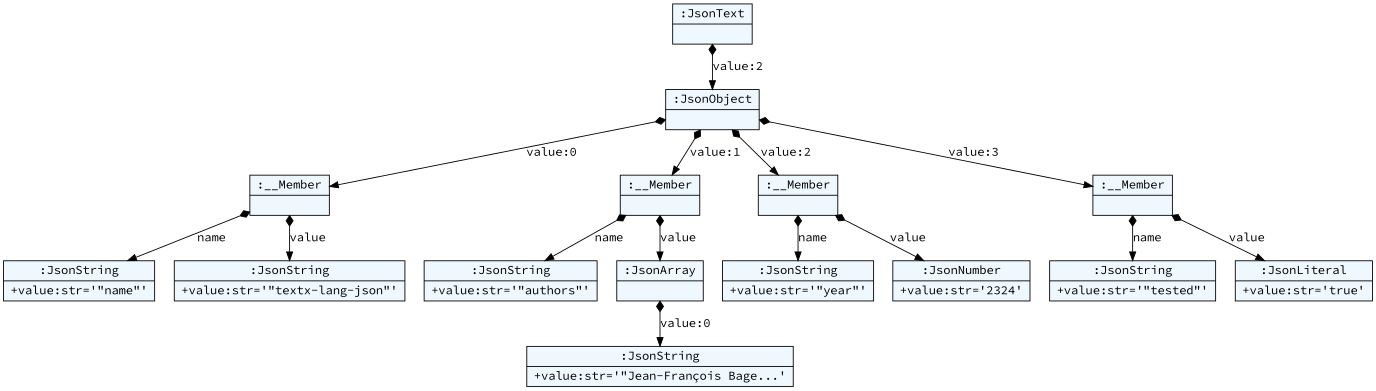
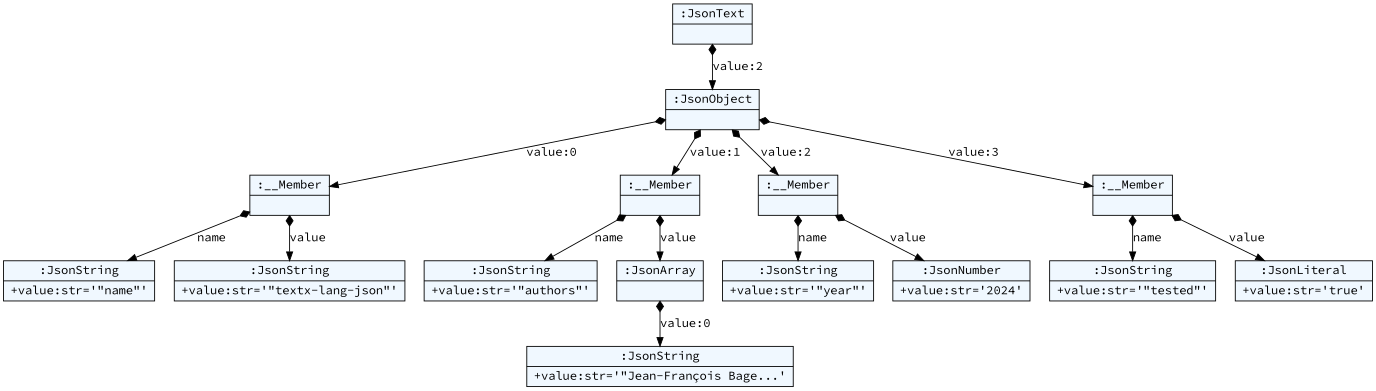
  digraph {
    fontname="Source Code Pro"
    fontsize=8
    nodesep=0.3
    node [fillcolor=aliceblue fontname="Source Code Pro" shape=record style=filled]
    edge [arrowtail=diamond dir=both fontname="Source Code Pro"]
    n1 [label="{:JsonText|}"]
    n2 [label="{:JsonObject|}"]
    n3 [label="{:__Member|}"]
    n4 [label="{:__Member|}"]
    n5 [label="{:__Member|}"]
    n6 [label="{:__Member|}"]
    n7 [label="{:JsonString|+value:str='\"name\"'\l}"]
    n8 [label="{:JsonString|+value:str='\"textx-lang-json\"'\l}"]
    n9 [label="{:JsonString|+value:str='\"authors\"'\l}"]
    n10 [label="{:JsonArray|}"]
    n11 [label="{:JsonString|+value:str='\"year\"'\l}"]
-   n12 [label="{:JsonNumber|+value:str='2324'\l}"]
+   n12 [label="{:JsonNumber|+value:str='2024'\l}"]
    n13 [label="{:JsonString|+value:str='\"tested\"'\l}"]
    n14 [label="{:JsonLiteral|+value:str='true'\l}"]
    n15 [label="{:JsonString|+value:str='\"Jean-François Bage...'\l}"]
    n1 -> n2 [label="value:2"]
    n2 -> n3 [label="value:0"]
    n2 -> n4 [label="value:1"]
    n2 -> n5 [label="value:2"]
    n2 -> n6 [label="value:3"]
    n3 -> n7 [label=name]
    n3 -> n8 [label=value]
    n4 -> n9 [label=name]
    n4 -> n10 [label=value]
    n5 -> n11 [label=name]
    n5 -> n12 [label=value]
    n6 -> n13 [label=name]
    n6 -> n14 [label=value]
    n10 -> n15 [label="value:0"]
  }
